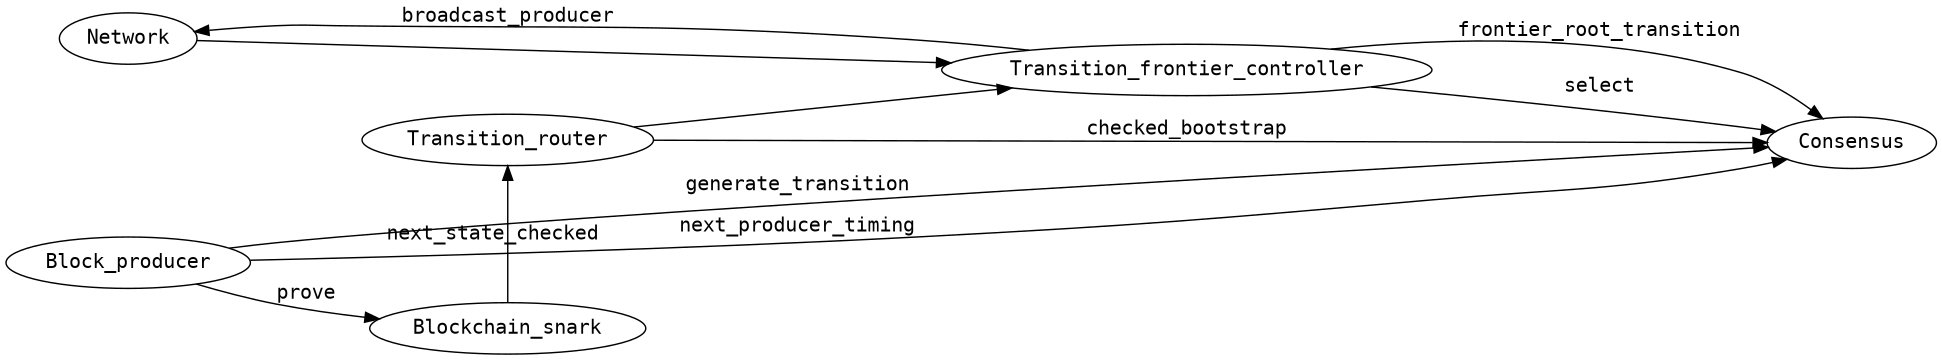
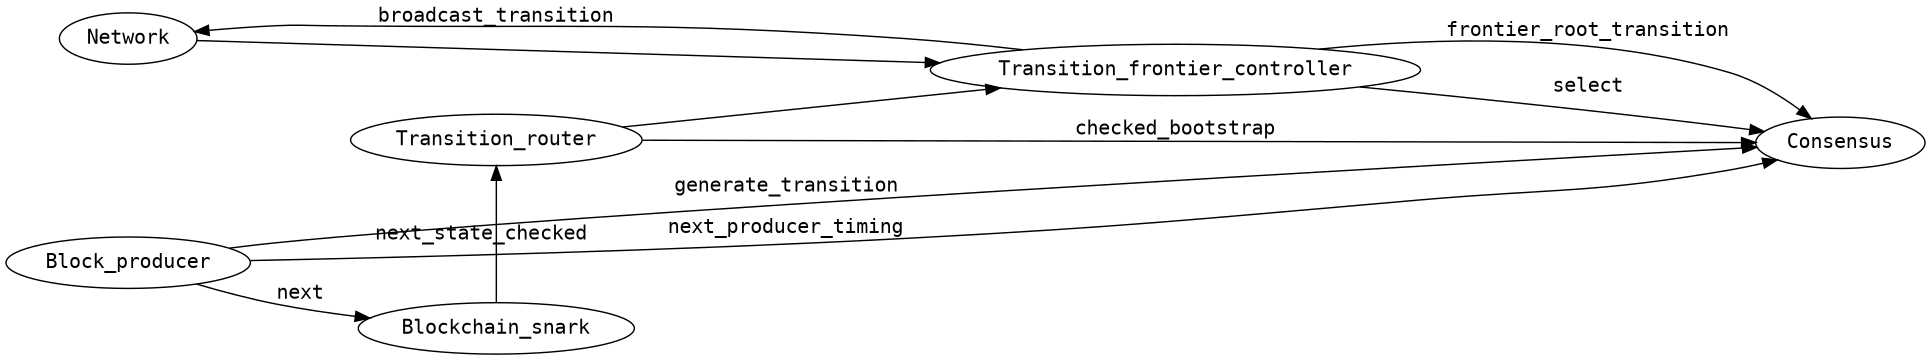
  digraph {
    fontname="DejaVu Sans Mono"
    rankdir=LR
    node [fontname="DejaVu Sans Mono"]
    edge [fontname="DejaVu Sans Mono"]
    Network
    Block_producer
    Transition_router
    Blockchain_snark
    Consensus
    Transition_frontier_controller
    subgraph sub_1 {
      rank=source
      Network
      Block_producer
    }
    subgraph sub_2 {
      rank=same
      Transition_router
      Blockchain_snark
    }
    subgraph sub_3 {
      rank=sink
      Consensus
    }
    Network -> Transition_frontier_controller
-   Block_producer -> Blockchain_snark [label=prove]
+   Block_producer -> Blockchain_snark [label=next]
    Block_producer -> Consensus [label=generate_transition]
    Block_producer -> Consensus [label=next_producer_timing]
    Transition_router -> Consensus [label=checked_bootstrap]
    Transition_router -> Transition_frontier_controller
    Blockchain_snark -> Transition_router [label=next_state_checked]
-   Transition_frontier_controller -> Network [label=broadcast_producer]
+   Transition_frontier_controller -> Network [label=broadcast_transition]
    Transition_frontier_controller -> Consensus [label=select]
    Transition_frontier_controller -> Consensus [label=frontier_root_transition]
  }
